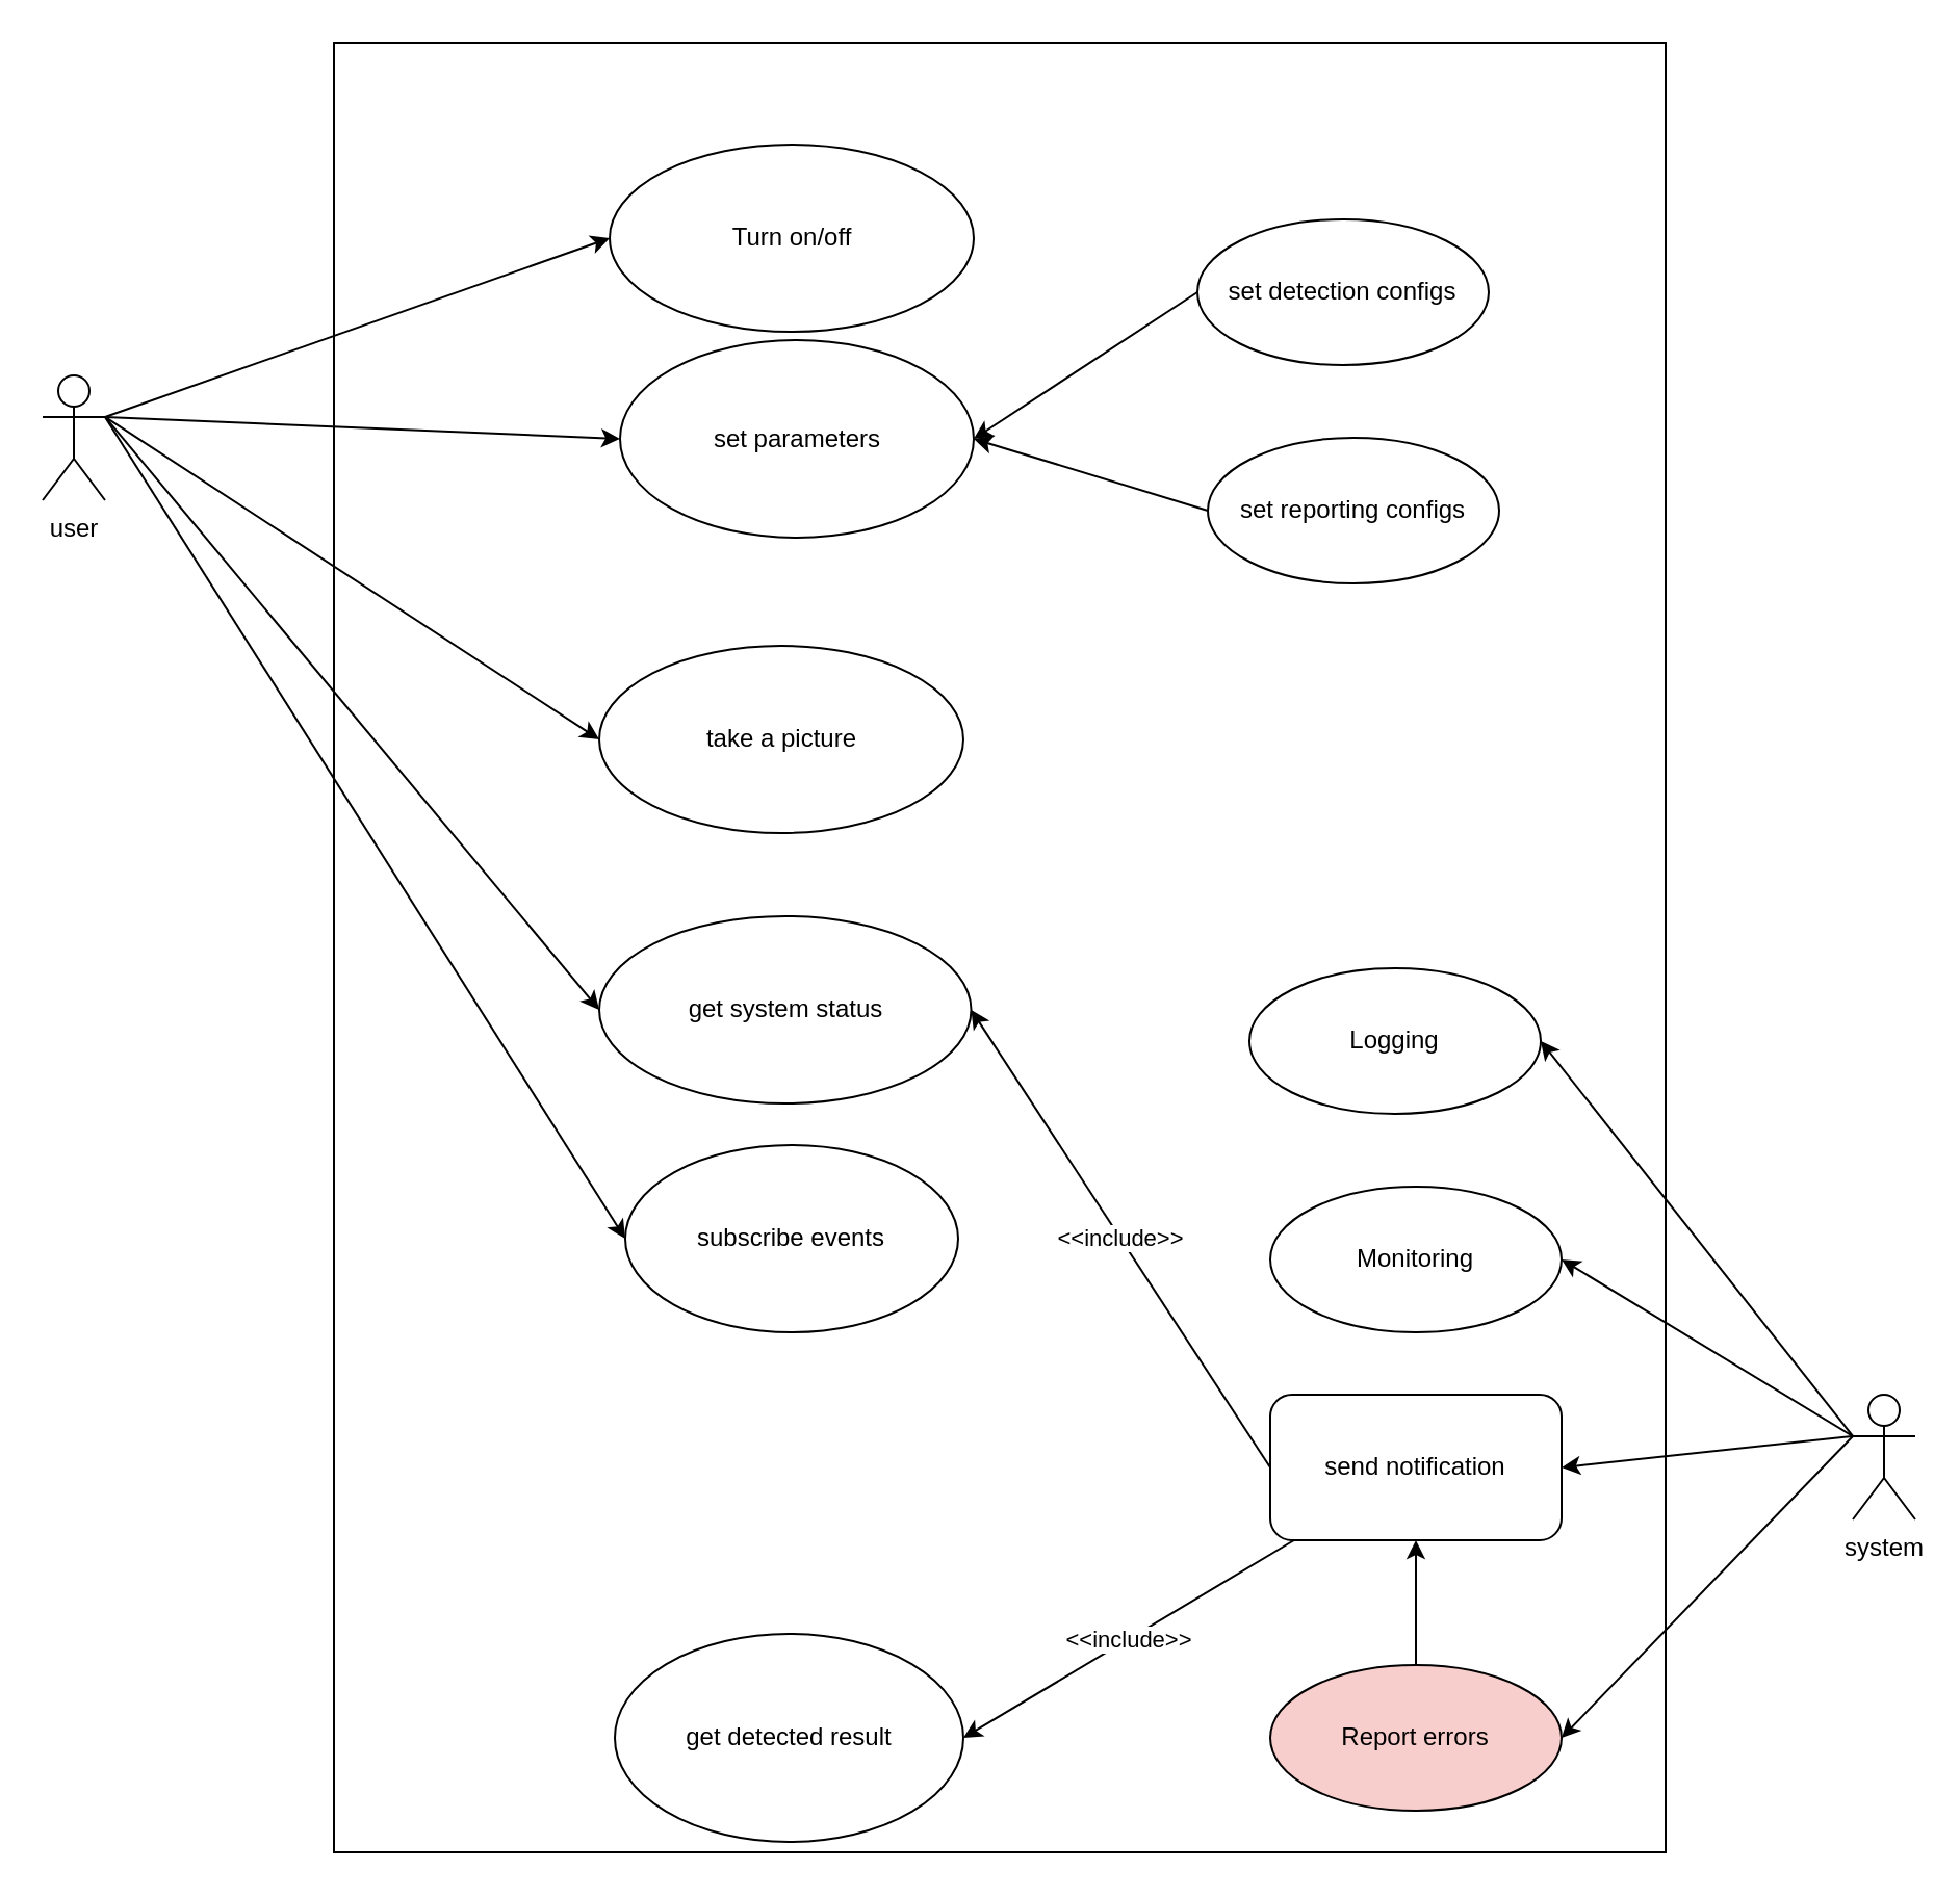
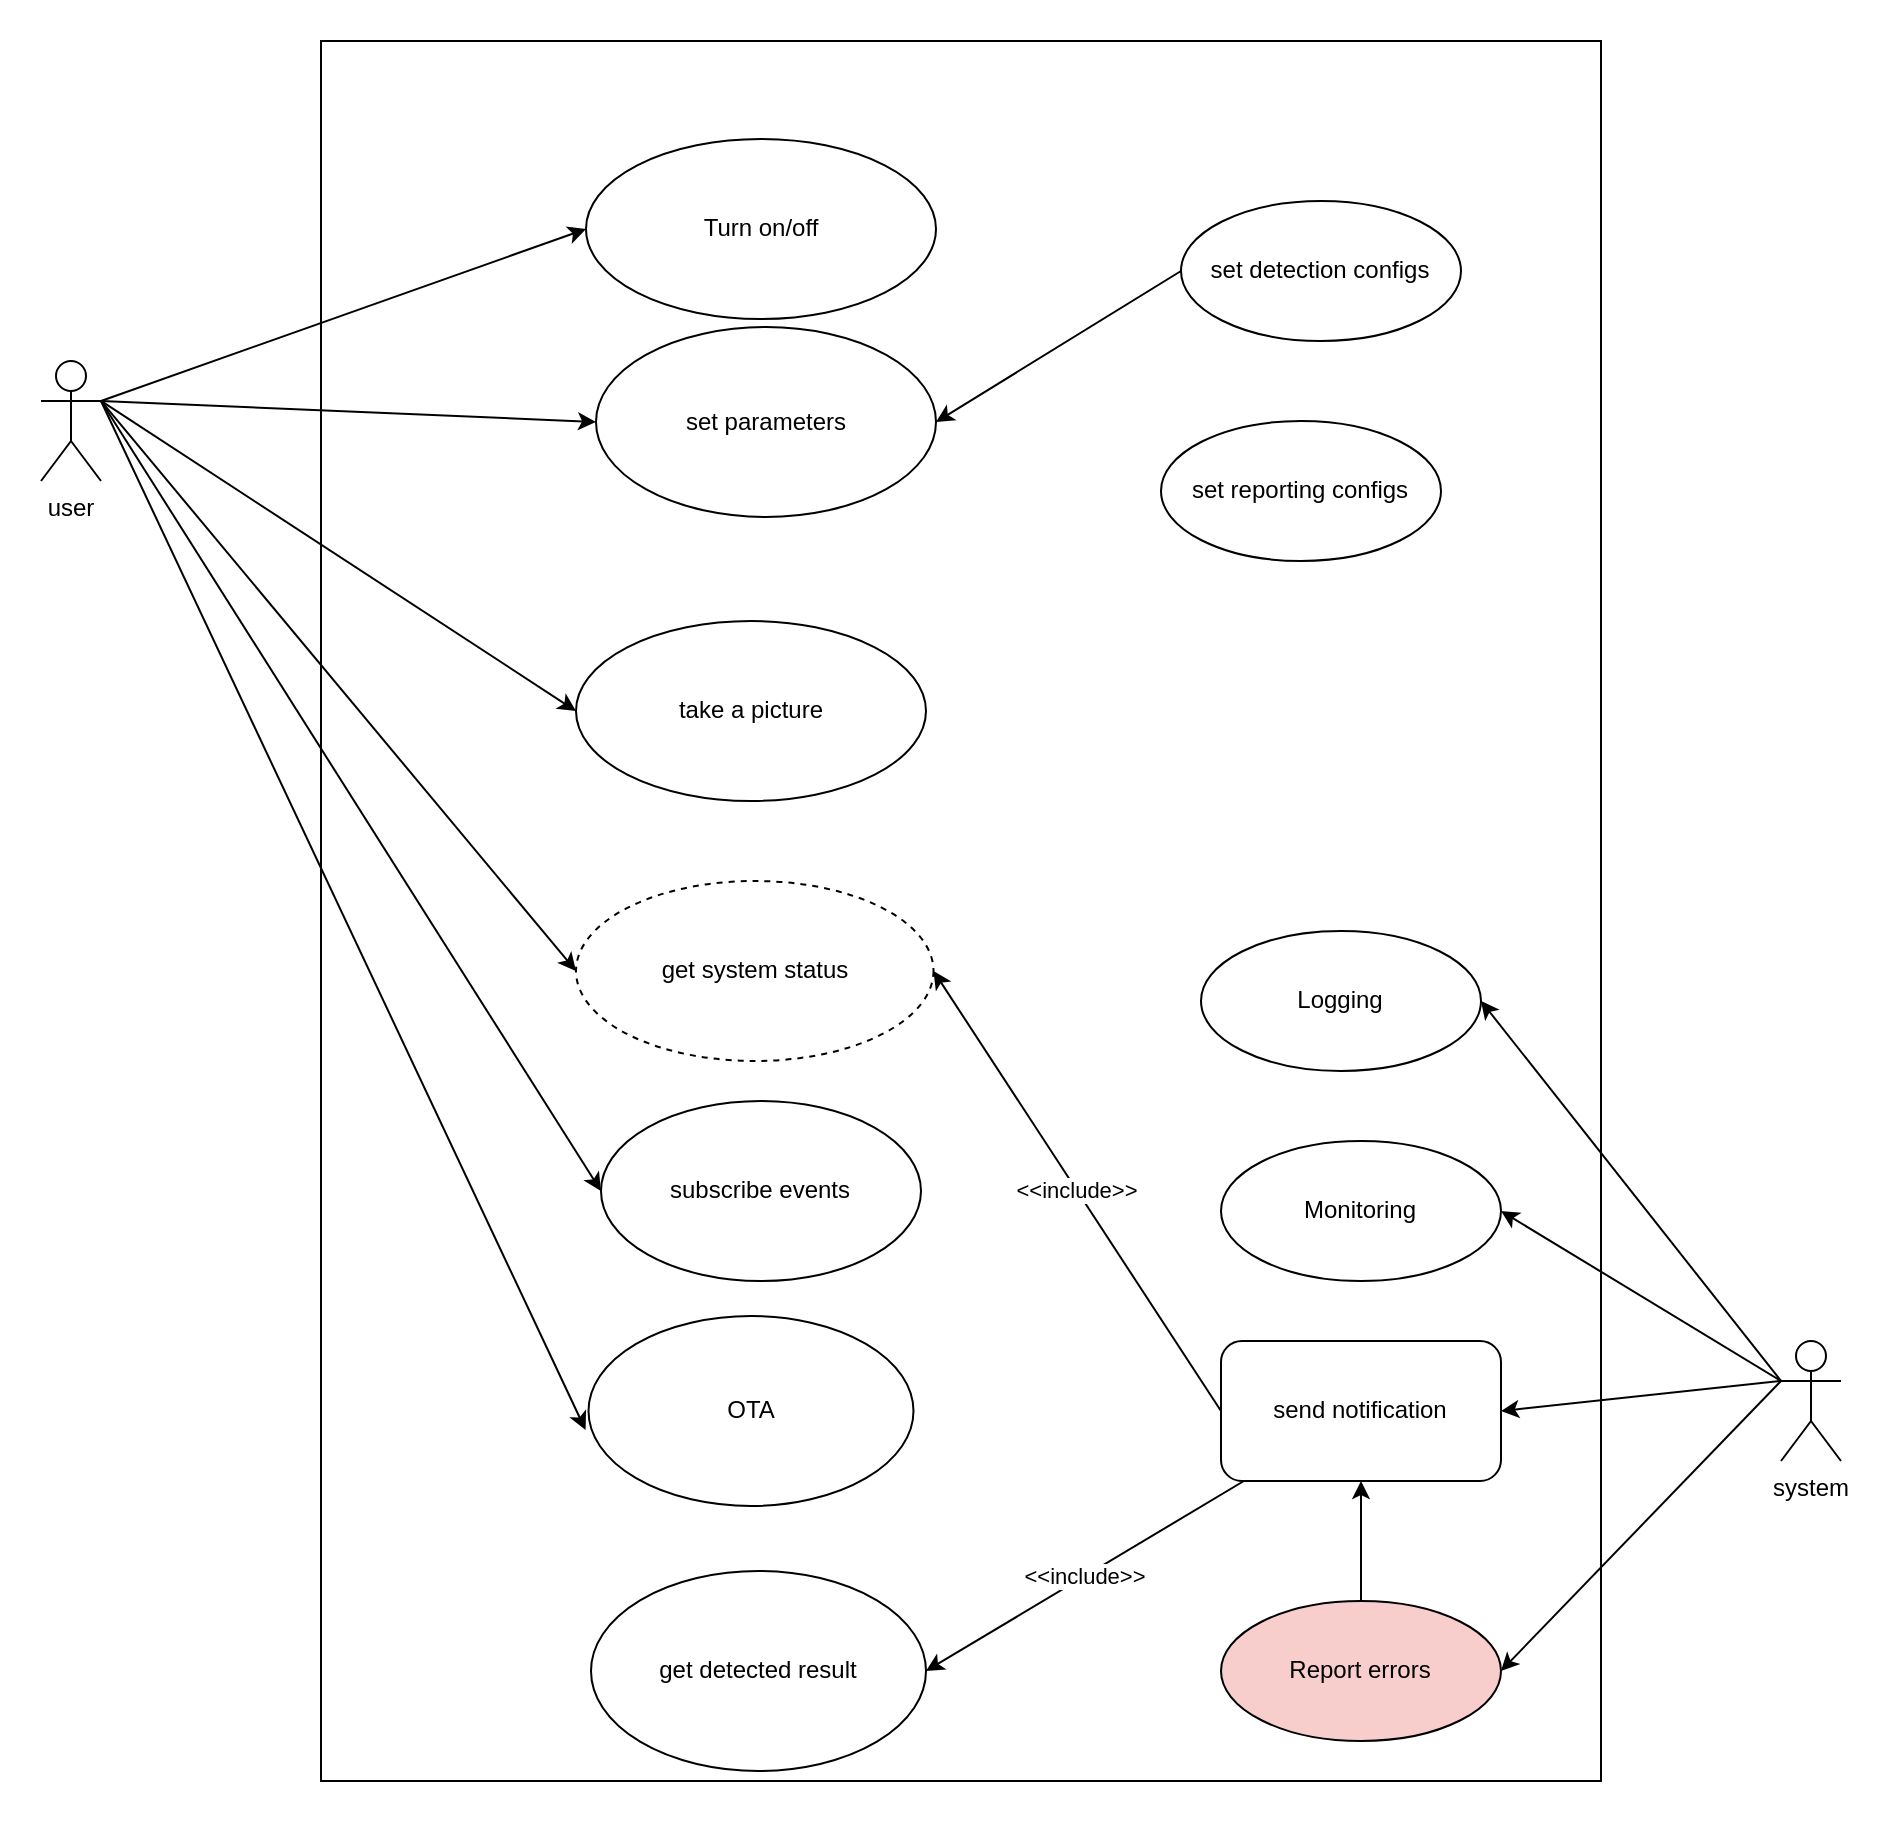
  <mxCell id="0" />
  <mxCell id="1" parent="0" />
  <mxCell id="2" value="" style="rounded=0;whiteSpace=wrap;html=1;" parent="1" vertex="1"><mxGeometry x="160" y="20" width="640" height="870" as="geometry" /></mxCell>
  <mxCell id="3" value="take a picture" style="ellipse;whiteSpace=wrap;html=1;" parent="1" vertex="1"><mxGeometry x="287.5" y="310" width="175" height="90" as="geometry" /></mxCell>
  <mxCell id="4" style="rounded=0;orthogonalLoop=1;jettySize=auto;html=1;exitX=1;exitY=0.333;exitDx=0;exitDy=0;exitPerimeter=0;entryX=0;entryY=0.5;entryDx=0;entryDy=0;" parent="1" source="10" target="3" edge="1"><mxGeometry relative="1" as="geometry" /></mxCell>
  <mxCell id="5" style="edgeStyle=none;rounded=0;orthogonalLoop=1;jettySize=auto;html=1;exitX=1;exitY=0.333;exitDx=0;exitDy=0;exitPerimeter=0;entryX=0;entryY=0.5;entryDx=0;entryDy=0;" parent="1" source="10" target="14" edge="1"><mxGeometry relative="1" as="geometry" /></mxCell>
  <mxCell id="6" style="edgeStyle=none;rounded=0;orthogonalLoop=1;jettySize=auto;html=1;exitX=1;exitY=0.333;exitDx=0;exitDy=0;exitPerimeter=0;entryX=0;entryY=0.5;entryDx=0;entryDy=0;" parent="1" source="10" target="19" edge="1"><mxGeometry relative="1" as="geometry" /></mxCell>
  <mxCell id="7" style="rounded=0;orthogonalLoop=1;jettySize=auto;html=1;entryX=0;entryY=0.5;entryDx=0;entryDy=0;" parent="1" target="20" edge="1"><mxGeometry relative="1" as="geometry"><mxPoint x="50" y="200" as="sourcePoint" /></mxGeometry></mxCell>
  <mxCell id="8" style="rounded=0;orthogonalLoop=1;jettySize=auto;html=1;exitX=1;exitY=0.333;exitDx=0;exitDy=0;exitPerimeter=0;entryX=0;entryY=0.5;entryDx=0;entryDy=0;" edge="1" parent="1" source="10" target="31"><mxGeometry relative="1" as="geometry" /></mxCell>
+ <mxCell id="9" style="edgeStyle=none;rounded=0;orthogonalLoop=1;jettySize=auto;html=1;exitX=1;exitY=0.333;exitDx=0;exitDy=0;exitPerimeter=0;entryX=-0.009;entryY=0.6;entryDx=0;entryDy=0;entryPerimeter=0;" edge="1" parent="1" source="10" target="32"><mxGeometry relative="1" as="geometry" /></mxCell>
  <mxCell id="10" value="user" style="shape=umlActor;verticalLabelPosition=bottom;verticalAlign=top;html=1;" parent="1" vertex="1"><mxGeometry x="20" y="180" width="30" height="60" as="geometry" /></mxCell>
  <mxCell id="11" style="edgeStyle=none;rounded=0;orthogonalLoop=1;jettySize=auto;html=1;exitX=0;exitY=0.333;exitDx=0;exitDy=0;exitPerimeter=0;entryX=1;entryY=0.5;entryDx=0;entryDy=0;" parent="1" source="13" target="18" edge="1"><mxGeometry relative="1" as="geometry" /></mxCell>
  <mxCell id="12" style="edgeStyle=none;rounded=0;orthogonalLoop=1;jettySize=auto;html=1;exitX=0;exitY=0.333;exitDx=0;exitDy=0;exitPerimeter=0;entryX=1;entryY=0.5;entryDx=0;entryDy=0;" parent="1" source="13" target="22" edge="1"><mxGeometry relative="1" as="geometry" /></mxCell>
  <mxCell id="13" value="system" style="shape=umlActor;verticalLabelPosition=bottom;verticalAlign=top;html=1;" parent="1" vertex="1"><mxGeometry x="890" y="670" width="30" height="60" as="geometry" /></mxCell>
- <mxCell id="14" value="get system status" style="ellipse;whiteSpace=wrap;html=1;" parent="1" vertex="1"><mxGeometry x="287.5" y="440" width="178.75" height="90" as="geometry" /></mxCell>
+ <mxCell id="14" value="get system status" style="ellipse;whiteSpace=wrap;html=1;dashed=1;" parent="1" vertex="1"><mxGeometry x="287.5" y="440" width="178.75" height="90" as="geometry" /></mxCell>
  <mxCell id="15" value="get detected result" style="ellipse;whiteSpace=wrap;html=1;" parent="1" vertex="1"><mxGeometry x="295" y="785" width="167.5" height="100" as="geometry" /></mxCell>
  <mxCell id="16" value="&amp;lt;&amp;lt;include&amp;gt;&amp;gt;" style="edgeStyle=none;rounded=0;orthogonalLoop=1;jettySize=auto;html=1;exitX=0;exitY=0.5;exitDx=0;exitDy=0;entryX=1;entryY=0.5;entryDx=0;entryDy=0;" parent="1" source="18" target="14" edge="1"><mxGeometry relative="1" as="geometry" /></mxCell>
  <mxCell id="17" value="&amp;lt;&amp;lt;include&amp;gt;&amp;gt;" style="edgeStyle=none;rounded=0;orthogonalLoop=1;jettySize=auto;html=1;entryX=1;entryY=0.5;entryDx=0;entryDy=0;" parent="1" source="18" target="15" edge="1"><mxGeometry relative="1" as="geometry" /></mxCell>
  <mxCell id="18" value="send notification" style="whiteSpace=wrap;html=1;rounded=1;" parent="1" vertex="1"><mxGeometry x="610" y="670" width="140" height="70" as="geometry" /></mxCell>
  <mxCell id="19" value="Turn on/off" style="ellipse;whiteSpace=wrap;html=1;" parent="1" vertex="1"><mxGeometry x="292.5" y="69" width="175" height="90" as="geometry" /></mxCell>
  <mxCell id="20" value="set parameters" style="ellipse;whiteSpace=wrap;html=1;" parent="1" vertex="1"><mxGeometry x="297.5" y="163" width="170" height="95" as="geometry" /></mxCell>
  <mxCell id="21" style="edgeStyle=orthogonalEdgeStyle;rounded=0;orthogonalLoop=1;jettySize=auto;html=1;entryX=0.5;entryY=1;entryDx=0;entryDy=0;" parent="1" source="22" target="18" edge="1"><mxGeometry relative="1" as="geometry" /></mxCell>
  <mxCell id="22" value="Report errors" style="ellipse;whiteSpace=wrap;html=1;fillColor=#f8cecc;" parent="1" vertex="1"><mxGeometry x="610" y="800" width="140" height="70" as="geometry" /></mxCell>
  <mxCell id="23" value="Monitoring" style="ellipse;whiteSpace=wrap;html=1;" parent="1" vertex="1"><mxGeometry x="610" y="570" width="140" height="70" as="geometry" /></mxCell>
  <mxCell id="24" value="Logging" style="ellipse;whiteSpace=wrap;html=1;" parent="1" vertex="1"><mxGeometry x="600" y="465" width="140" height="70" as="geometry" /></mxCell>
  <mxCell id="25" value="" style="endArrow=classic;html=1;rounded=0;exitX=0;exitY=0.333;exitDx=0;exitDy=0;exitPerimeter=0;entryX=1;entryY=0.5;entryDx=0;entryDy=0;" parent="1" source="13" target="23" edge="1"><mxGeometry width="50" height="50" relative="1" as="geometry"><mxPoint x="680" y="620" as="sourcePoint" /><mxPoint x="730" y="570" as="targetPoint" /></mxGeometry></mxCell>
  <mxCell id="26" value="" style="endArrow=classic;html=1;rounded=0;entryX=1;entryY=0.5;entryDx=0;entryDy=0;exitX=0;exitY=0.333;exitDx=0;exitDy=0;exitPerimeter=0;" parent="1" source="13" target="24" edge="1"><mxGeometry width="50" height="50" relative="1" as="geometry"><mxPoint x="680" y="620" as="sourcePoint" /><mxPoint x="730" y="570" as="targetPoint" /></mxGeometry></mxCell>
- <mxCell id="27" value="set detection configs" style="ellipse;whiteSpace=wrap;html=1;" parent="1" vertex="1"><mxGeometry x="575" y="105" width="140" height="70" as="geometry" /></mxCell>
+ <mxCell id="27" value="set detection configs" style="ellipse;whiteSpace=wrap;html=1;" parent="1" vertex="1"><mxGeometry x="590" y="100" width="140" height="70" as="geometry" /></mxCell>
  <mxCell id="28" value="set reporting configs" style="ellipse;whiteSpace=wrap;html=1;" parent="1" vertex="1"><mxGeometry x="580" y="210" width="140" height="70" as="geometry" /></mxCell>
  <mxCell id="29" value="" style="endArrow=classic;html=1;rounded=0;entryX=1;entryY=0.5;entryDx=0;entryDy=0;exitX=0;exitY=0.5;exitDx=0;exitDy=0;" parent="1" source="27" target="20" edge="1"><mxGeometry width="50" height="50" relative="1" as="geometry"><mxPoint x="490" y="350" as="sourcePoint" /><mxPoint x="540" y="300" as="targetPoint" /></mxGeometry></mxCell>
- <mxCell id="30" value="" style="endArrow=classic;html=1;rounded=0;entryX=1;entryY=0.5;entryDx=0;entryDy=0;exitX=0;exitY=0.5;exitDx=0;exitDy=0;" parent="1" source="28" target="20" edge="1"><mxGeometry width="50" height="50" relative="1" as="geometry"><mxPoint x="590" y="240" as="sourcePoint" /><mxPoint x="540" y="300" as="targetPoint" /><Array as="points" /></mxGeometry></mxCell>
  <mxCell id="31" value="subscribe events" style="ellipse;whiteSpace=wrap;html=1;" vertex="1" parent="1"><mxGeometry x="300" y="550" width="160" height="90" as="geometry" /></mxCell>
+ <mxCell id="32" value="OTA" style="ellipse;whiteSpace=wrap;html=1;" vertex="1" parent="1"><mxGeometry x="293.75" y="657.5" width="162.5" height="95" as="geometry" /></mxCell>
